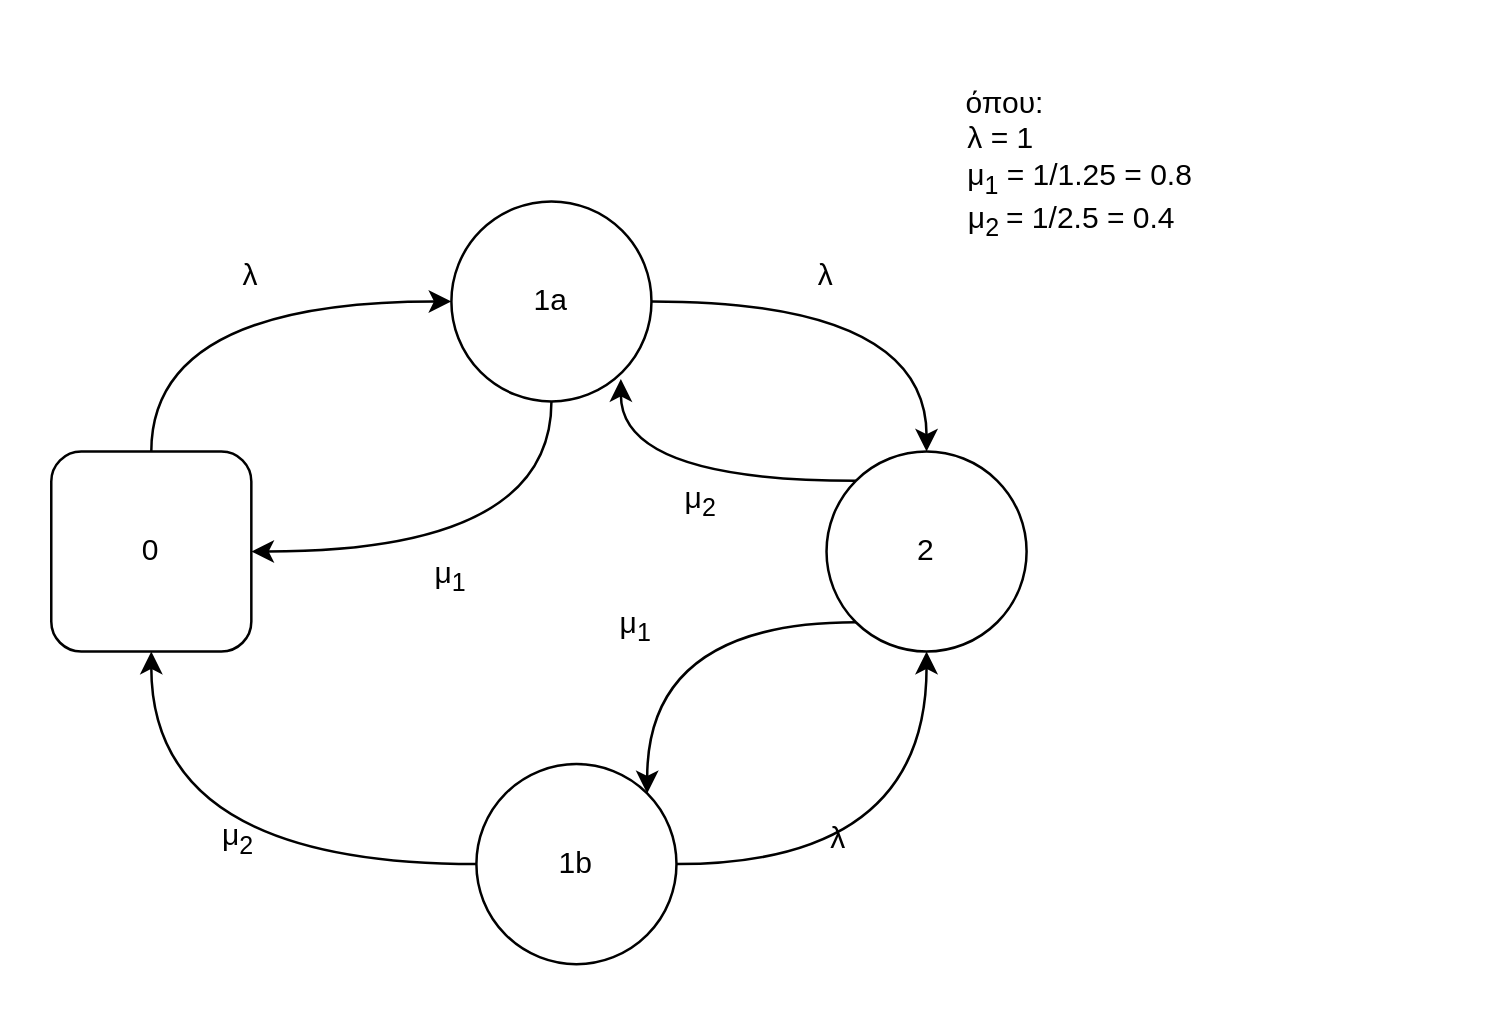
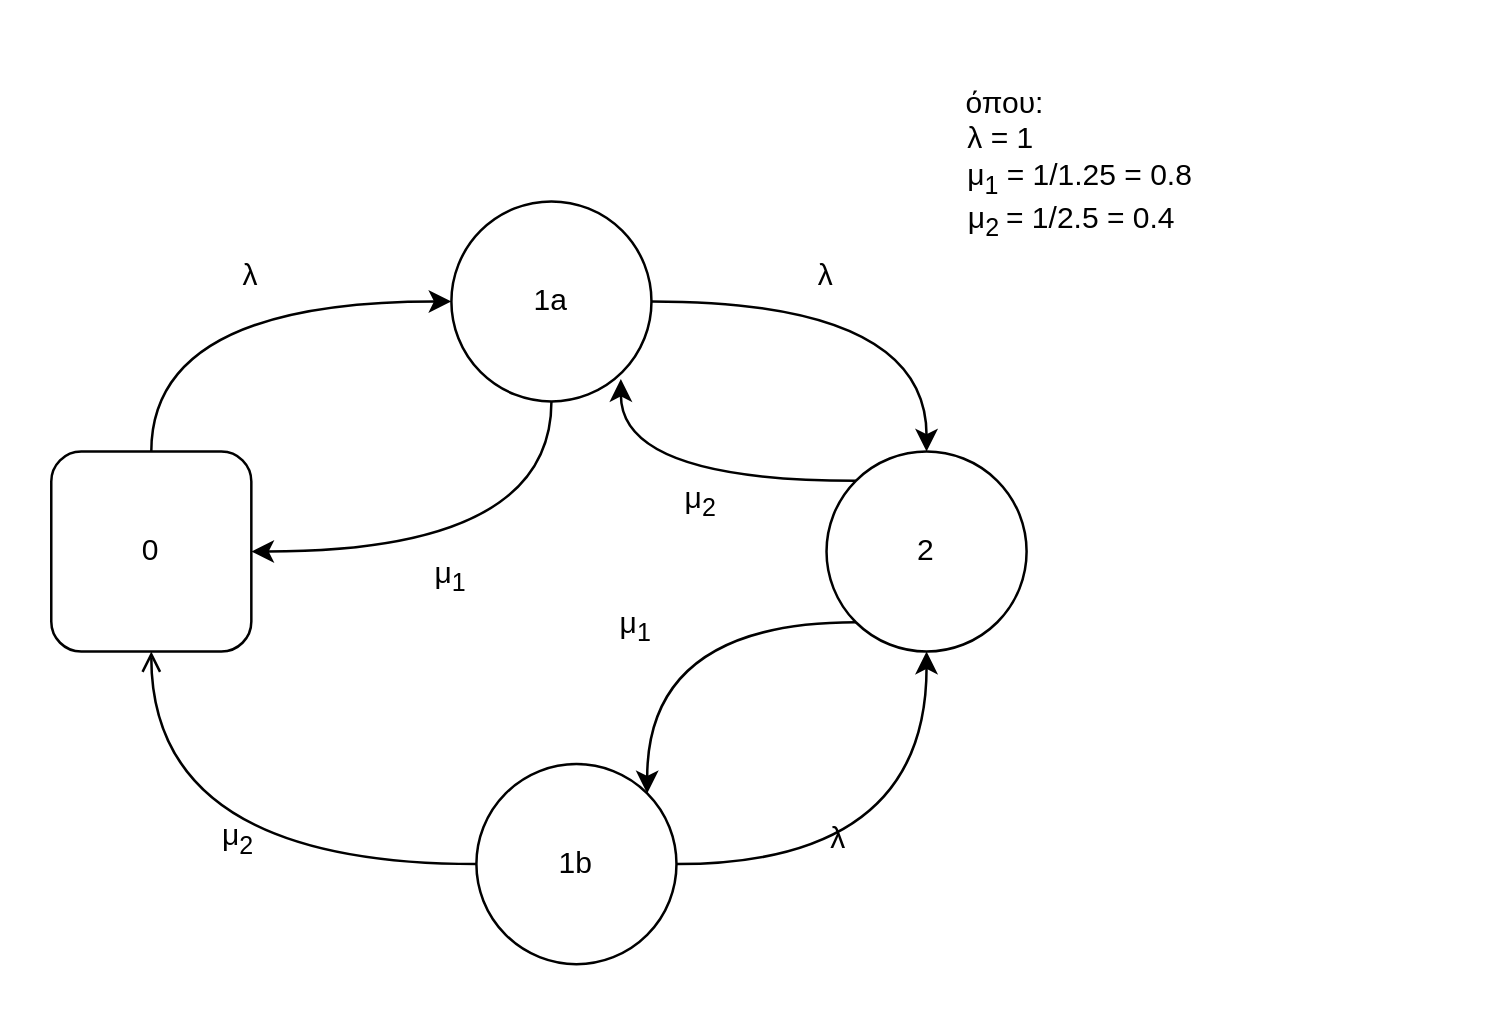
  <mxCell id="0" />
  <mxCell id="1" parent="0" />
  <mxCell id="2" style="edgeStyle=orthogonalEdgeStyle;rounded=0;orthogonalLoop=1;jettySize=auto;html=1;exitX=0.5;exitY=0;exitDx=0;exitDy=0;entryX=0;entryY=0.5;entryDx=0;entryDy=0;curved=1;" parent="1" source="3" target="6" edge="1"><mxGeometry relative="1" as="geometry" /></mxCell>
  <mxCell id="3" value="0" style="whiteSpace=wrap;html=1;aspect=fixed;rounded=1;" parent="1" vertex="1"><mxGeometry x="20" y="180" width="80" height="80" as="geometry" /></mxCell>
  <mxCell id="4" style="edgeStyle=orthogonalEdgeStyle;rounded=0;orthogonalLoop=1;jettySize=auto;html=1;exitX=1;exitY=0.5;exitDx=0;exitDy=0;entryX=0.5;entryY=0;entryDx=0;entryDy=0;curved=1;" parent="1" source="6" target="12" edge="1"><mxGeometry relative="1" as="geometry" /></mxCell>
  <mxCell id="5" style="edgeStyle=orthogonalEdgeStyle;curved=1;rounded=0;orthogonalLoop=1;jettySize=auto;html=1;exitX=0.5;exitY=1;exitDx=0;exitDy=0;entryX=1;entryY=0.5;entryDx=0;entryDy=0;" parent="1" source="6" target="3" edge="1"><mxGeometry relative="1" as="geometry" /></mxCell>
  <mxCell id="6" value="1a" style="ellipse;whiteSpace=wrap;html=1;aspect=fixed;" parent="1" vertex="1"><mxGeometry x="180" y="80" width="80" height="80" as="geometry" /></mxCell>
- <mxCell id="7" style="edgeStyle=orthogonalEdgeStyle;rounded=0;orthogonalLoop=1;jettySize=auto;html=1;exitX=0;exitY=0.5;exitDx=0;exitDy=0;entryX=0.5;entryY=1;entryDx=0;entryDy=0;curved=1;" parent="1" source="8" target="3" edge="1"><mxGeometry relative="1" as="geometry" /></mxCell>
+ <mxCell id="7" style="edgeStyle=orthogonalEdgeStyle;rounded=0;orthogonalLoop=1;jettySize=auto;html=1;exitX=0;exitY=0.5;exitDx=0;exitDy=0;entryX=0.5;entryY=1;entryDx=0;entryDy=0;curved=1;endArrow=open;" parent="1" source="8" target="3" edge="1"><mxGeometry relative="1" as="geometry" /></mxCell>
  <mxCell id="8" value="1b" style="ellipse;whiteSpace=wrap;html=1;aspect=fixed;" parent="1" vertex="1"><mxGeometry x="190" y="305" width="80" height="80" as="geometry" /></mxCell>
  <mxCell id="9" style="edgeStyle=orthogonalEdgeStyle;rounded=0;orthogonalLoop=1;jettySize=auto;html=1;exitX=0.5;exitY=1;exitDx=0;exitDy=0;entryX=1;entryY=0.5;entryDx=0;entryDy=0;curved=1;startArrow=classic;startFill=1;endArrow=none;endFill=0;" parent="1" source="12" target="8" edge="1"><mxGeometry relative="1" as="geometry" /></mxCell>
  <mxCell id="10" style="edgeStyle=orthogonalEdgeStyle;rounded=0;orthogonalLoop=1;jettySize=auto;html=1;exitX=0;exitY=1;exitDx=0;exitDy=0;entryX=1;entryY=0;entryDx=0;entryDy=0;curved=1;" parent="1" source="12" target="8" edge="1"><mxGeometry relative="1" as="geometry" /></mxCell>
  <mxCell id="11" style="edgeStyle=orthogonalEdgeStyle;rounded=0;orthogonalLoop=1;jettySize=auto;html=1;exitX=0;exitY=0;exitDx=0;exitDy=0;entryX=0.847;entryY=0.888;entryDx=0;entryDy=0;entryPerimeter=0;curved=1;" parent="1" source="12" target="6" edge="1"><mxGeometry relative="1" as="geometry" /></mxCell>
  <mxCell id="12" value="2" style="ellipse;whiteSpace=wrap;html=1;aspect=fixed;" parent="1" vertex="1"><mxGeometry x="330" y="180" width="80" height="80" as="geometry" /></mxCell>
  <mxCell id="13" value="λ" style="text;html=1;strokeColor=none;fillColor=none;align=center;verticalAlign=middle;whiteSpace=wrap;rounded=0;" parent="1" vertex="1"><mxGeometry x="80" y="100" width="40" height="20" as="geometry" /></mxCell>
  <mxCell id="14" value="λ" style="text;html=1;strokeColor=none;fillColor=none;align=center;verticalAlign=middle;whiteSpace=wrap;rounded=0;" parent="1" vertex="1"><mxGeometry x="310" y="100" width="40" height="20" as="geometry" /></mxCell>
  <mxCell id="15" value="μ&lt;sub&gt;1&lt;/sub&gt;" style="text;html=1;strokeColor=none;fillColor=none;align=center;verticalAlign=middle;whiteSpace=wrap;rounded=0;" parent="1" vertex="1"><mxGeometry x="160" y="220" width="40" height="20" as="geometry" /></mxCell>
  <mxCell id="16" value="μ&lt;sub&gt;2&lt;/sub&gt;" style="text;html=1;strokeColor=none;fillColor=none;align=center;verticalAlign=middle;whiteSpace=wrap;rounded=0;" parent="1" vertex="1"><mxGeometry x="260" y="190" width="40" height="20" as="geometry" /></mxCell>
  <mxCell id="17" value="μ&lt;sub&gt;1&lt;/sub&gt;" style="text;html=1;strokeColor=none;fillColor=none;align=center;verticalAlign=middle;whiteSpace=wrap;rounded=0;" parent="1" vertex="1"><mxGeometry x="234" y="240" width="40" height="20" as="geometry" /></mxCell>
  <mxCell id="18" value="λ" style="text;html=1;strokeColor=none;fillColor=none;align=center;verticalAlign=middle;whiteSpace=wrap;rounded=0;" parent="1" vertex="1"><mxGeometry x="315" y="325" width="40" height="20" as="geometry" /></mxCell>
  <mxCell id="19" value="μ&lt;sub&gt;2&lt;/sub&gt;" style="text;html=1;strokeColor=none;fillColor=none;align=center;verticalAlign=middle;whiteSpace=wrap;rounded=0;" parent="1" vertex="1"><mxGeometry x="75" y="325" width="40" height="20" as="geometry" /></mxCell>
  <mxCell id="20" value="&amp;nbsp; &amp;nbsp; &amp;nbsp; &amp;nbsp; &amp;nbsp; όπου:&lt;br&gt;&amp;nbsp; &amp;nbsp; &amp;nbsp; &amp;nbsp; &amp;nbsp;λ = 1&lt;br&gt;&amp;nbsp; &amp;nbsp; &amp;nbsp; &amp;nbsp; &amp;nbsp; &amp;nbsp; &amp;nbsp; &amp;nbsp; &amp;nbsp; &amp;nbsp; &amp;nbsp; &amp;nbsp; &amp;nbsp; &amp;nbsp; μ&lt;sub&gt;1&lt;/sub&gt;&amp;nbsp;= 1/1.25 = 0.8&lt;br&gt;&amp;nbsp; &amp;nbsp; &amp;nbsp; &amp;nbsp; &amp;nbsp; &amp;nbsp; &amp;nbsp; &amp;nbsp; &amp;nbsp; &amp;nbsp; &amp;nbsp; &amp;nbsp; &amp;nbsp; μ&lt;sub&gt;2&amp;nbsp;&lt;/sub&gt;= 1/2.5 = 0.4" style="text;html=1;strokeColor=none;fillColor=none;align=center;verticalAlign=middle;whiteSpace=wrap;rounded=0;" parent="1" vertex="1"><mxGeometry x="195" y="20" width="380" height="90" as="geometry" /></mxCell>
